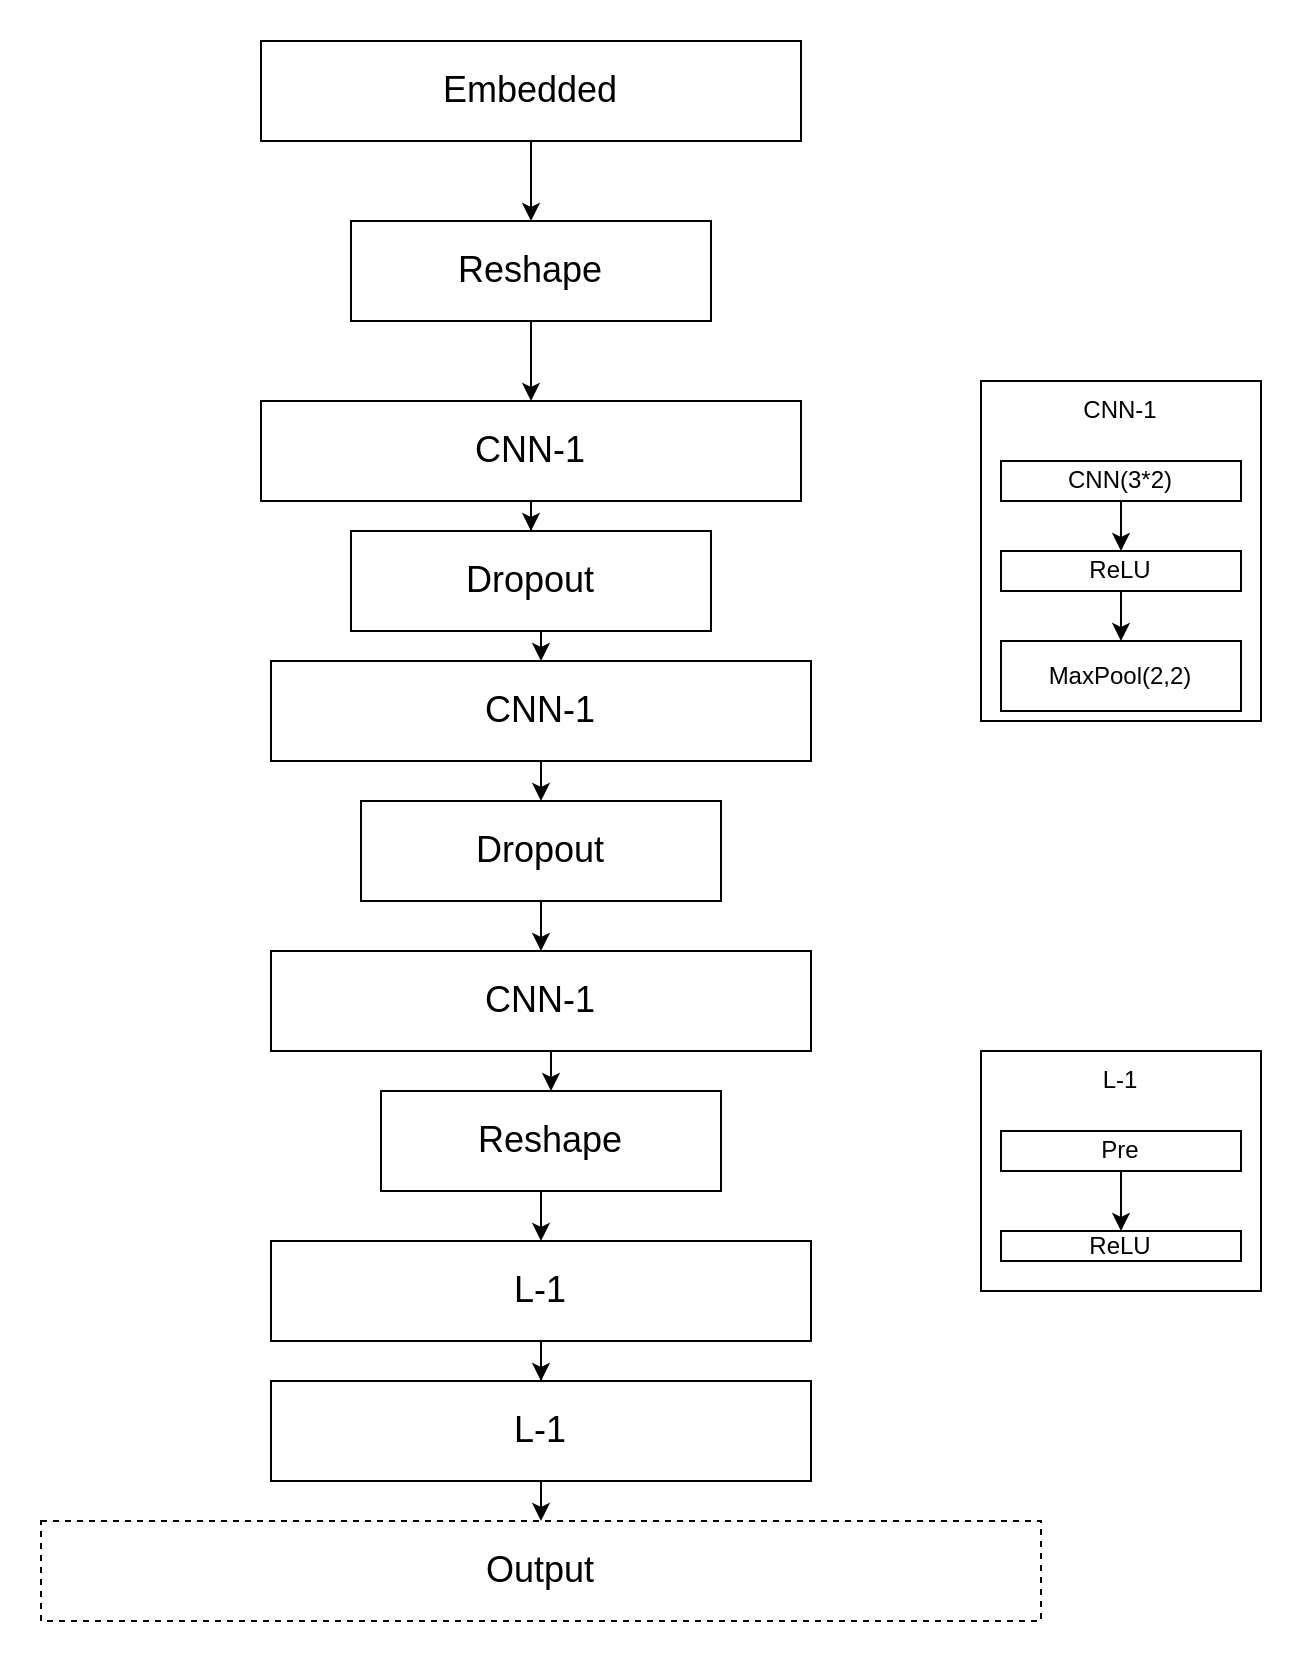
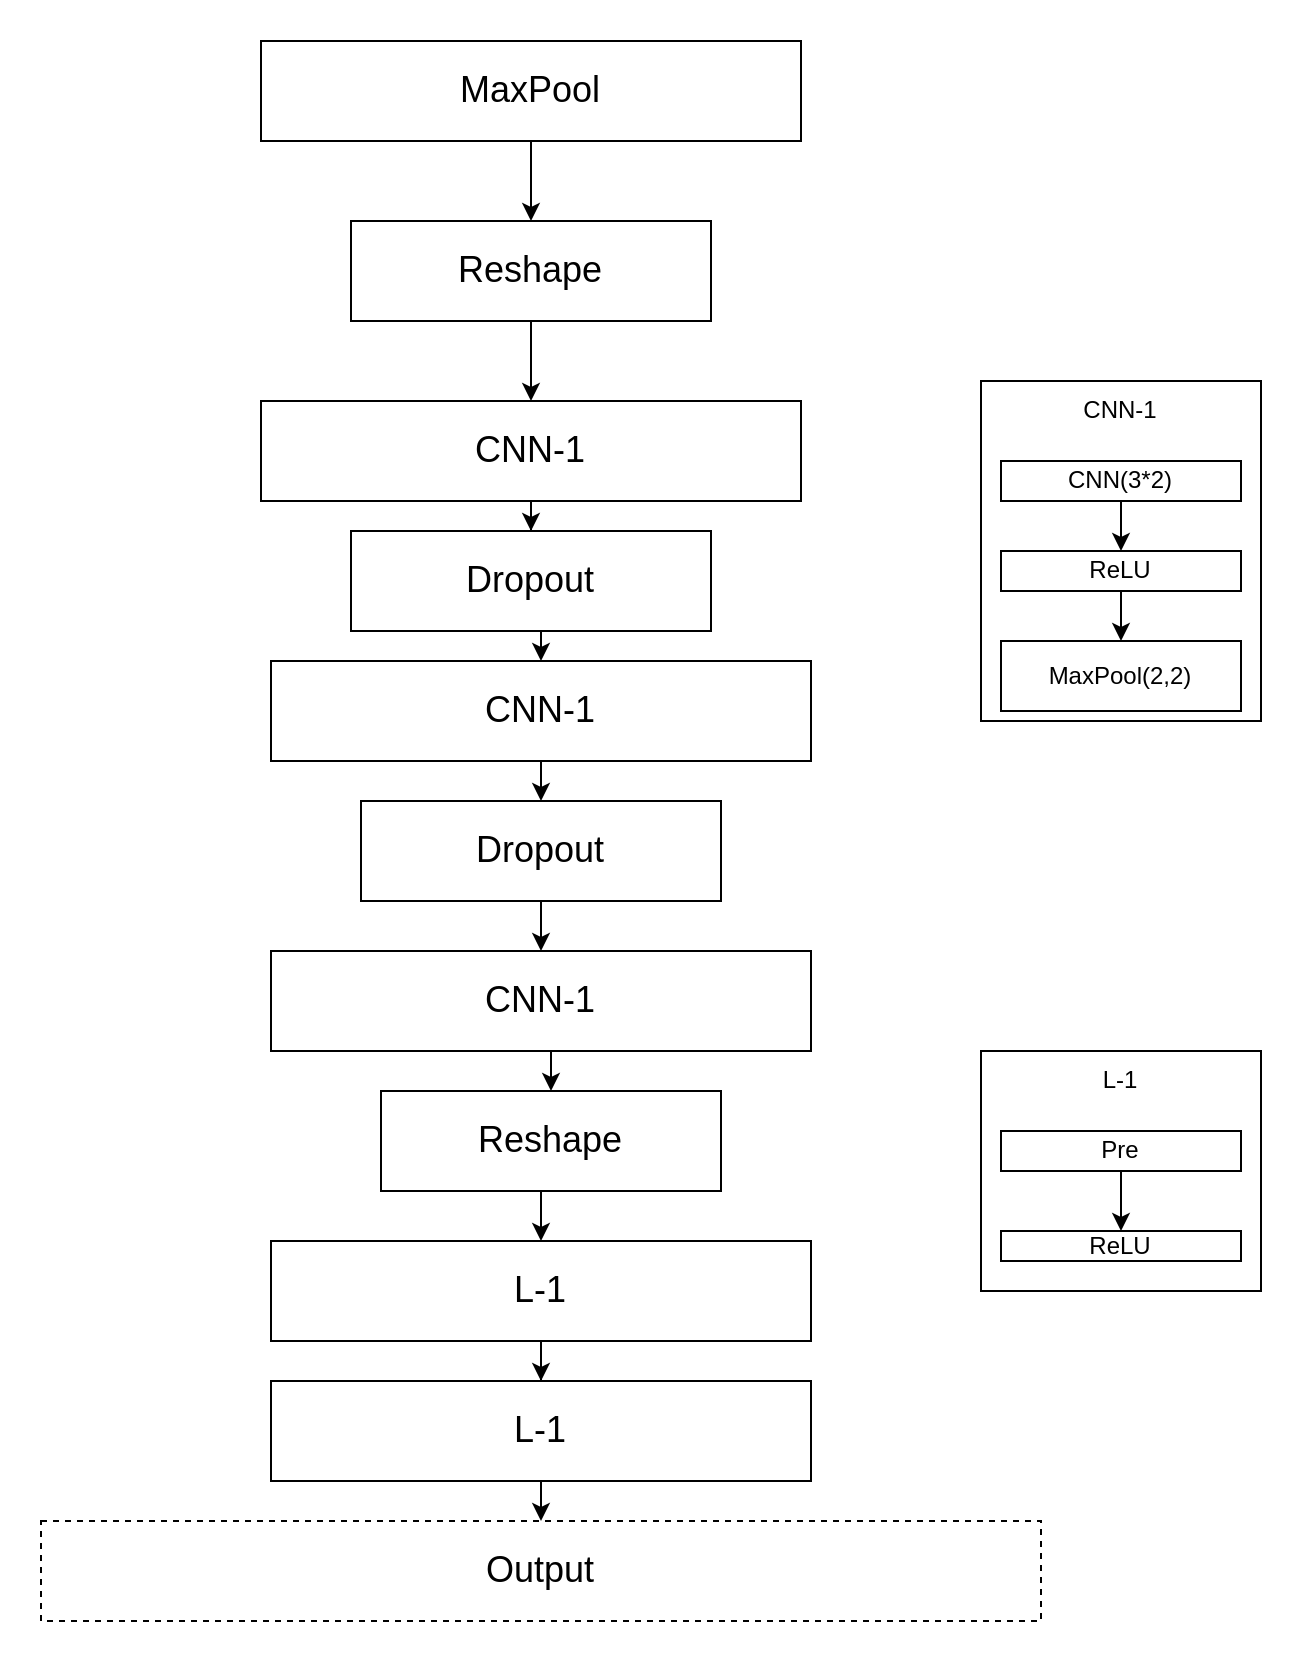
  <mxCell id="0" />
  <mxCell id="1" parent="0" />
  <mxCell id="2" value="" style="rounded=0;whiteSpace=wrap;html=1;" vertex="1" parent="1"><mxGeometry x="490" y="190" width="140" height="170" as="geometry" /></mxCell>
  <mxCell id="3" style="edgeStyle=orthogonalEdgeStyle;rounded=0;orthogonalLoop=1;jettySize=auto;html=1;entryX=0.5;entryY=0;entryDx=0;entryDy=0;" edge="1" parent="1" source="4" target="6"><mxGeometry relative="1" as="geometry" /></mxCell>
- <mxCell id="4" value="&lt;font style=&quot;font-size: 18px&quot;&gt;Embedded&lt;/font&gt;" style="rounded=0;whiteSpace=wrap;html=1;" vertex="1" parent="1"><mxGeometry x="130" y="20" width="270" height="50" as="geometry" /></mxCell>
+ <mxCell id="4" value="&lt;font style=&quot;font-size: 18px&quot;&gt;MaxPool&lt;/font&gt;" style="rounded=0;whiteSpace=wrap;html=1;" vertex="1" parent="1"><mxGeometry x="130" y="20" width="270" height="50" as="geometry" /></mxCell>
  <mxCell id="5" style="edgeStyle=orthogonalEdgeStyle;rounded=0;orthogonalLoop=1;jettySize=auto;html=1;entryX=0.5;entryY=0;entryDx=0;entryDy=0;" edge="1" parent="1" source="6" target="8"><mxGeometry relative="1" as="geometry" /></mxCell>
  <mxCell id="6" value="&lt;font style=&quot;font-size: 18px&quot;&gt;Reshape&lt;/font&gt;" style="rounded=0;whiteSpace=wrap;html=1;" vertex="1" parent="1"><mxGeometry x="175" y="110" width="180" height="50" as="geometry" /></mxCell>
  <mxCell id="7" value="" style="edgeStyle=orthogonalEdgeStyle;rounded=0;orthogonalLoop=1;jettySize=auto;html=1;" edge="1" parent="1" source="8" target="20"><mxGeometry relative="1" as="geometry" /></mxCell>
  <mxCell id="8" value="&lt;font style=&quot;font-size: 18px&quot;&gt;CNN-1&lt;/font&gt;" style="rounded=0;whiteSpace=wrap;html=1;" vertex="1" parent="1"><mxGeometry x="130" y="200" width="270" height="50" as="geometry" /></mxCell>
  <mxCell id="9" style="edgeStyle=orthogonalEdgeStyle;rounded=0;orthogonalLoop=1;jettySize=auto;html=1;exitX=0.5;exitY=1;exitDx=0;exitDy=0;entryX=0.5;entryY=0;entryDx=0;entryDy=0;" edge="1" parent="1" source="10" target="22"><mxGeometry relative="1" as="geometry" /></mxCell>
  <mxCell id="10" value="&lt;span style=&quot;font-size: 18px&quot;&gt;CNN-1&lt;/span&gt;" style="rounded=0;whiteSpace=wrap;html=1;" vertex="1" parent="1"><mxGeometry x="135" y="330" width="270" height="50" as="geometry" /></mxCell>
  <mxCell id="11" style="edgeStyle=orthogonalEdgeStyle;rounded=0;orthogonalLoop=1;jettySize=auto;html=1;exitX=0.5;exitY=1;exitDx=0;exitDy=0;entryX=0.5;entryY=0;entryDx=0;entryDy=0;" edge="1" parent="1" source="12" target="24"><mxGeometry relative="1" as="geometry" /></mxCell>
  <mxCell id="12" value="&lt;span style=&quot;font-size: 18px&quot;&gt;CNN-1&lt;/span&gt;" style="rounded=0;whiteSpace=wrap;html=1;" vertex="1" parent="1"><mxGeometry x="135" y="475" width="270" height="50" as="geometry" /></mxCell>
  <mxCell id="13" value="" style="edgeStyle=orthogonalEdgeStyle;rounded=0;orthogonalLoop=1;jettySize=auto;html=1;" edge="1" parent="1" source="14" target="16"><mxGeometry relative="1" as="geometry" /></mxCell>
  <mxCell id="14" value="CNN(3*2)" style="rounded=0;whiteSpace=wrap;html=1;" vertex="1" parent="1"><mxGeometry x="500" y="230" width="120" height="20" as="geometry" /></mxCell>
  <mxCell id="15" style="edgeStyle=orthogonalEdgeStyle;rounded=0;orthogonalLoop=1;jettySize=auto;html=1;exitX=0.5;exitY=1;exitDx=0;exitDy=0;entryX=0.5;entryY=0;entryDx=0;entryDy=0;" edge="1" parent="1" source="16" target="17"><mxGeometry relative="1" as="geometry" /></mxCell>
  <mxCell id="16" value="ReLU" style="rounded=0;whiteSpace=wrap;html=1;" vertex="1" parent="1"><mxGeometry x="500" y="275" width="120" height="20" as="geometry" /></mxCell>
  <mxCell id="17" value="MaxPool(2,2)" style="rounded=0;whiteSpace=wrap;html=1;" vertex="1" parent="1"><mxGeometry x="500" y="320" width="120" height="35" as="geometry" /></mxCell>
  <mxCell id="18" value="CNN-1" style="text;html=1;strokeColor=none;fillColor=none;align=center;verticalAlign=middle;whiteSpace=wrap;rounded=0;" vertex="1" parent="1"><mxGeometry x="540" y="195" width="40" height="20" as="geometry" /></mxCell>
  <mxCell id="19" style="edgeStyle=orthogonalEdgeStyle;rounded=0;orthogonalLoop=1;jettySize=auto;html=1;exitX=0.5;exitY=1;exitDx=0;exitDy=0;entryX=0.5;entryY=0;entryDx=0;entryDy=0;" edge="1" parent="1" source="20" target="10"><mxGeometry relative="1" as="geometry" /></mxCell>
  <mxCell id="20" value="&lt;font style=&quot;font-size: 18px&quot;&gt;Dropout&lt;/font&gt;" style="rounded=0;whiteSpace=wrap;html=1;" vertex="1" parent="1"><mxGeometry x="175" y="265" width="180" height="50" as="geometry" /></mxCell>
  <mxCell id="21" style="edgeStyle=orthogonalEdgeStyle;rounded=0;orthogonalLoop=1;jettySize=auto;html=1;entryX=0.5;entryY=0;entryDx=0;entryDy=0;" edge="1" parent="1" source="22" target="12"><mxGeometry relative="1" as="geometry" /></mxCell>
  <mxCell id="22" value="&lt;font style=&quot;font-size: 18px&quot;&gt;Dropout&lt;/font&gt;" style="rounded=0;whiteSpace=wrap;html=1;" vertex="1" parent="1"><mxGeometry x="180" y="400" width="180" height="50" as="geometry" /></mxCell>
  <mxCell id="23" style="edgeStyle=orthogonalEdgeStyle;rounded=0;orthogonalLoop=1;jettySize=auto;html=1;exitX=0.5;exitY=1;exitDx=0;exitDy=0;entryX=0.5;entryY=0;entryDx=0;entryDy=0;" edge="1" parent="1" source="24" target="26"><mxGeometry relative="1" as="geometry" /></mxCell>
  <mxCell id="24" value="&lt;font style=&quot;font-size: 18px&quot;&gt;Reshape&lt;/font&gt;" style="rounded=0;whiteSpace=wrap;html=1;" vertex="1" parent="1"><mxGeometry x="190" y="545" width="170" height="50" as="geometry" /></mxCell>
  <mxCell id="25" style="edgeStyle=orthogonalEdgeStyle;rounded=0;orthogonalLoop=1;jettySize=auto;html=1;exitX=0.5;exitY=1;exitDx=0;exitDy=0;" edge="1" parent="1" source="26" target="33"><mxGeometry relative="1" as="geometry" /></mxCell>
  <mxCell id="26" value="&lt;span style=&quot;font-size: 18px&quot;&gt;L-1&lt;/span&gt;" style="rounded=0;whiteSpace=wrap;html=1;" vertex="1" parent="1"><mxGeometry x="135" y="620" width="270" height="50" as="geometry" /></mxCell>
  <mxCell id="27" value="" style="rounded=0;whiteSpace=wrap;html=1;" vertex="1" parent="1"><mxGeometry x="490" y="525" width="140" height="120" as="geometry" /></mxCell>
  <mxCell id="28" value="" style="edgeStyle=orthogonalEdgeStyle;rounded=0;orthogonalLoop=1;jettySize=auto;html=1;" edge="1" parent="1" source="29" target="30"><mxGeometry relative="1" as="geometry" /></mxCell>
  <mxCell id="29" value="Pre" style="rounded=0;whiteSpace=wrap;html=1;" vertex="1" parent="1"><mxGeometry x="500" y="565" width="120" height="20" as="geometry" /></mxCell>
  <mxCell id="30" value="ReLU" style="rounded=0;whiteSpace=wrap;html=1;" vertex="1" parent="1"><mxGeometry x="500" y="615" width="120" height="15" as="geometry" /></mxCell>
  <mxCell id="31" value="L-1" style="text;html=1;strokeColor=none;fillColor=none;align=center;verticalAlign=middle;whiteSpace=wrap;rounded=0;" vertex="1" parent="1"><mxGeometry x="540" y="530" width="40" height="20" as="geometry" /></mxCell>
  <mxCell id="32" style="edgeStyle=orthogonalEdgeStyle;rounded=0;orthogonalLoop=1;jettySize=auto;html=1;exitX=0.5;exitY=1;exitDx=0;exitDy=0;entryX=0.5;entryY=0;entryDx=0;entryDy=0;" edge="1" parent="1" source="33" target="34"><mxGeometry relative="1" as="geometry" /></mxCell>
  <mxCell id="33" value="&lt;span style=&quot;font-size: 18px&quot;&gt;L-1&lt;/span&gt;" style="rounded=0;whiteSpace=wrap;html=1;" vertex="1" parent="1"><mxGeometry x="135" y="690" width="270" height="50" as="geometry" /></mxCell>
  <mxCell id="34" value="&lt;span style=&quot;font-size: 18px&quot;&gt;Output&lt;/span&gt;" style="rounded=0;whiteSpace=wrap;html=1;dashed=1;" vertex="1" parent="1"><mxGeometry x="20" y="760" width="500" height="50" as="geometry" /></mxCell>
